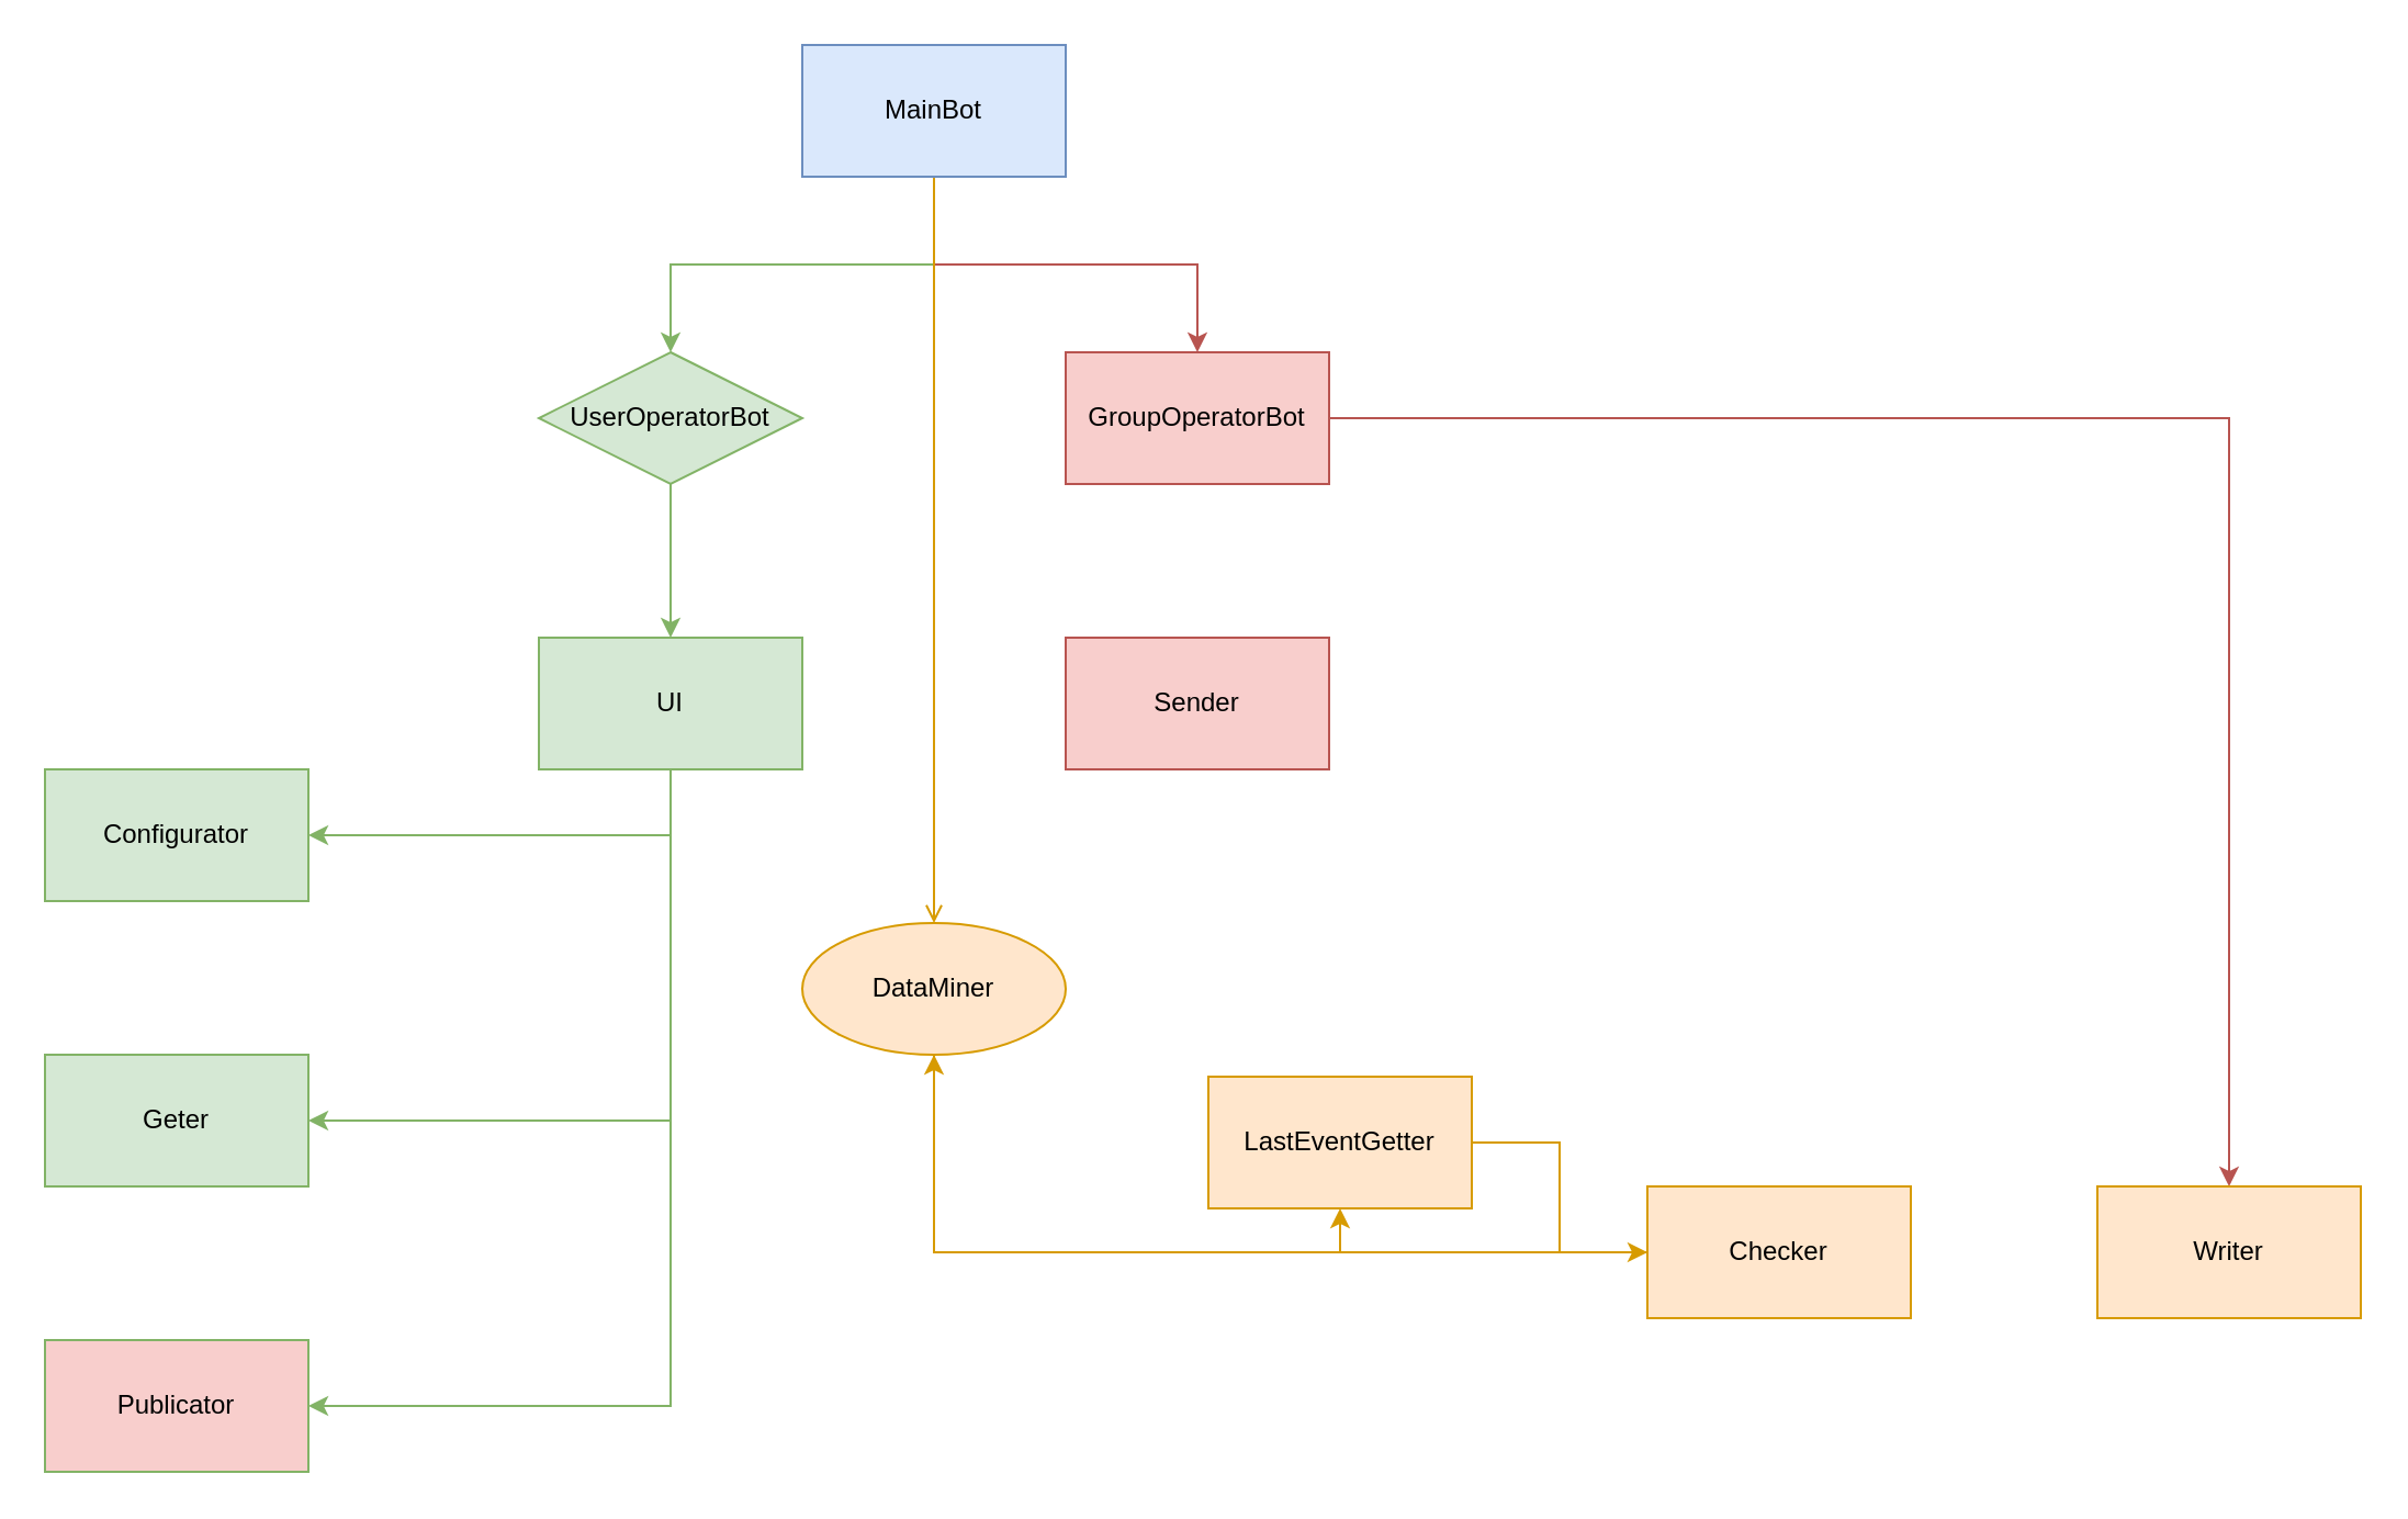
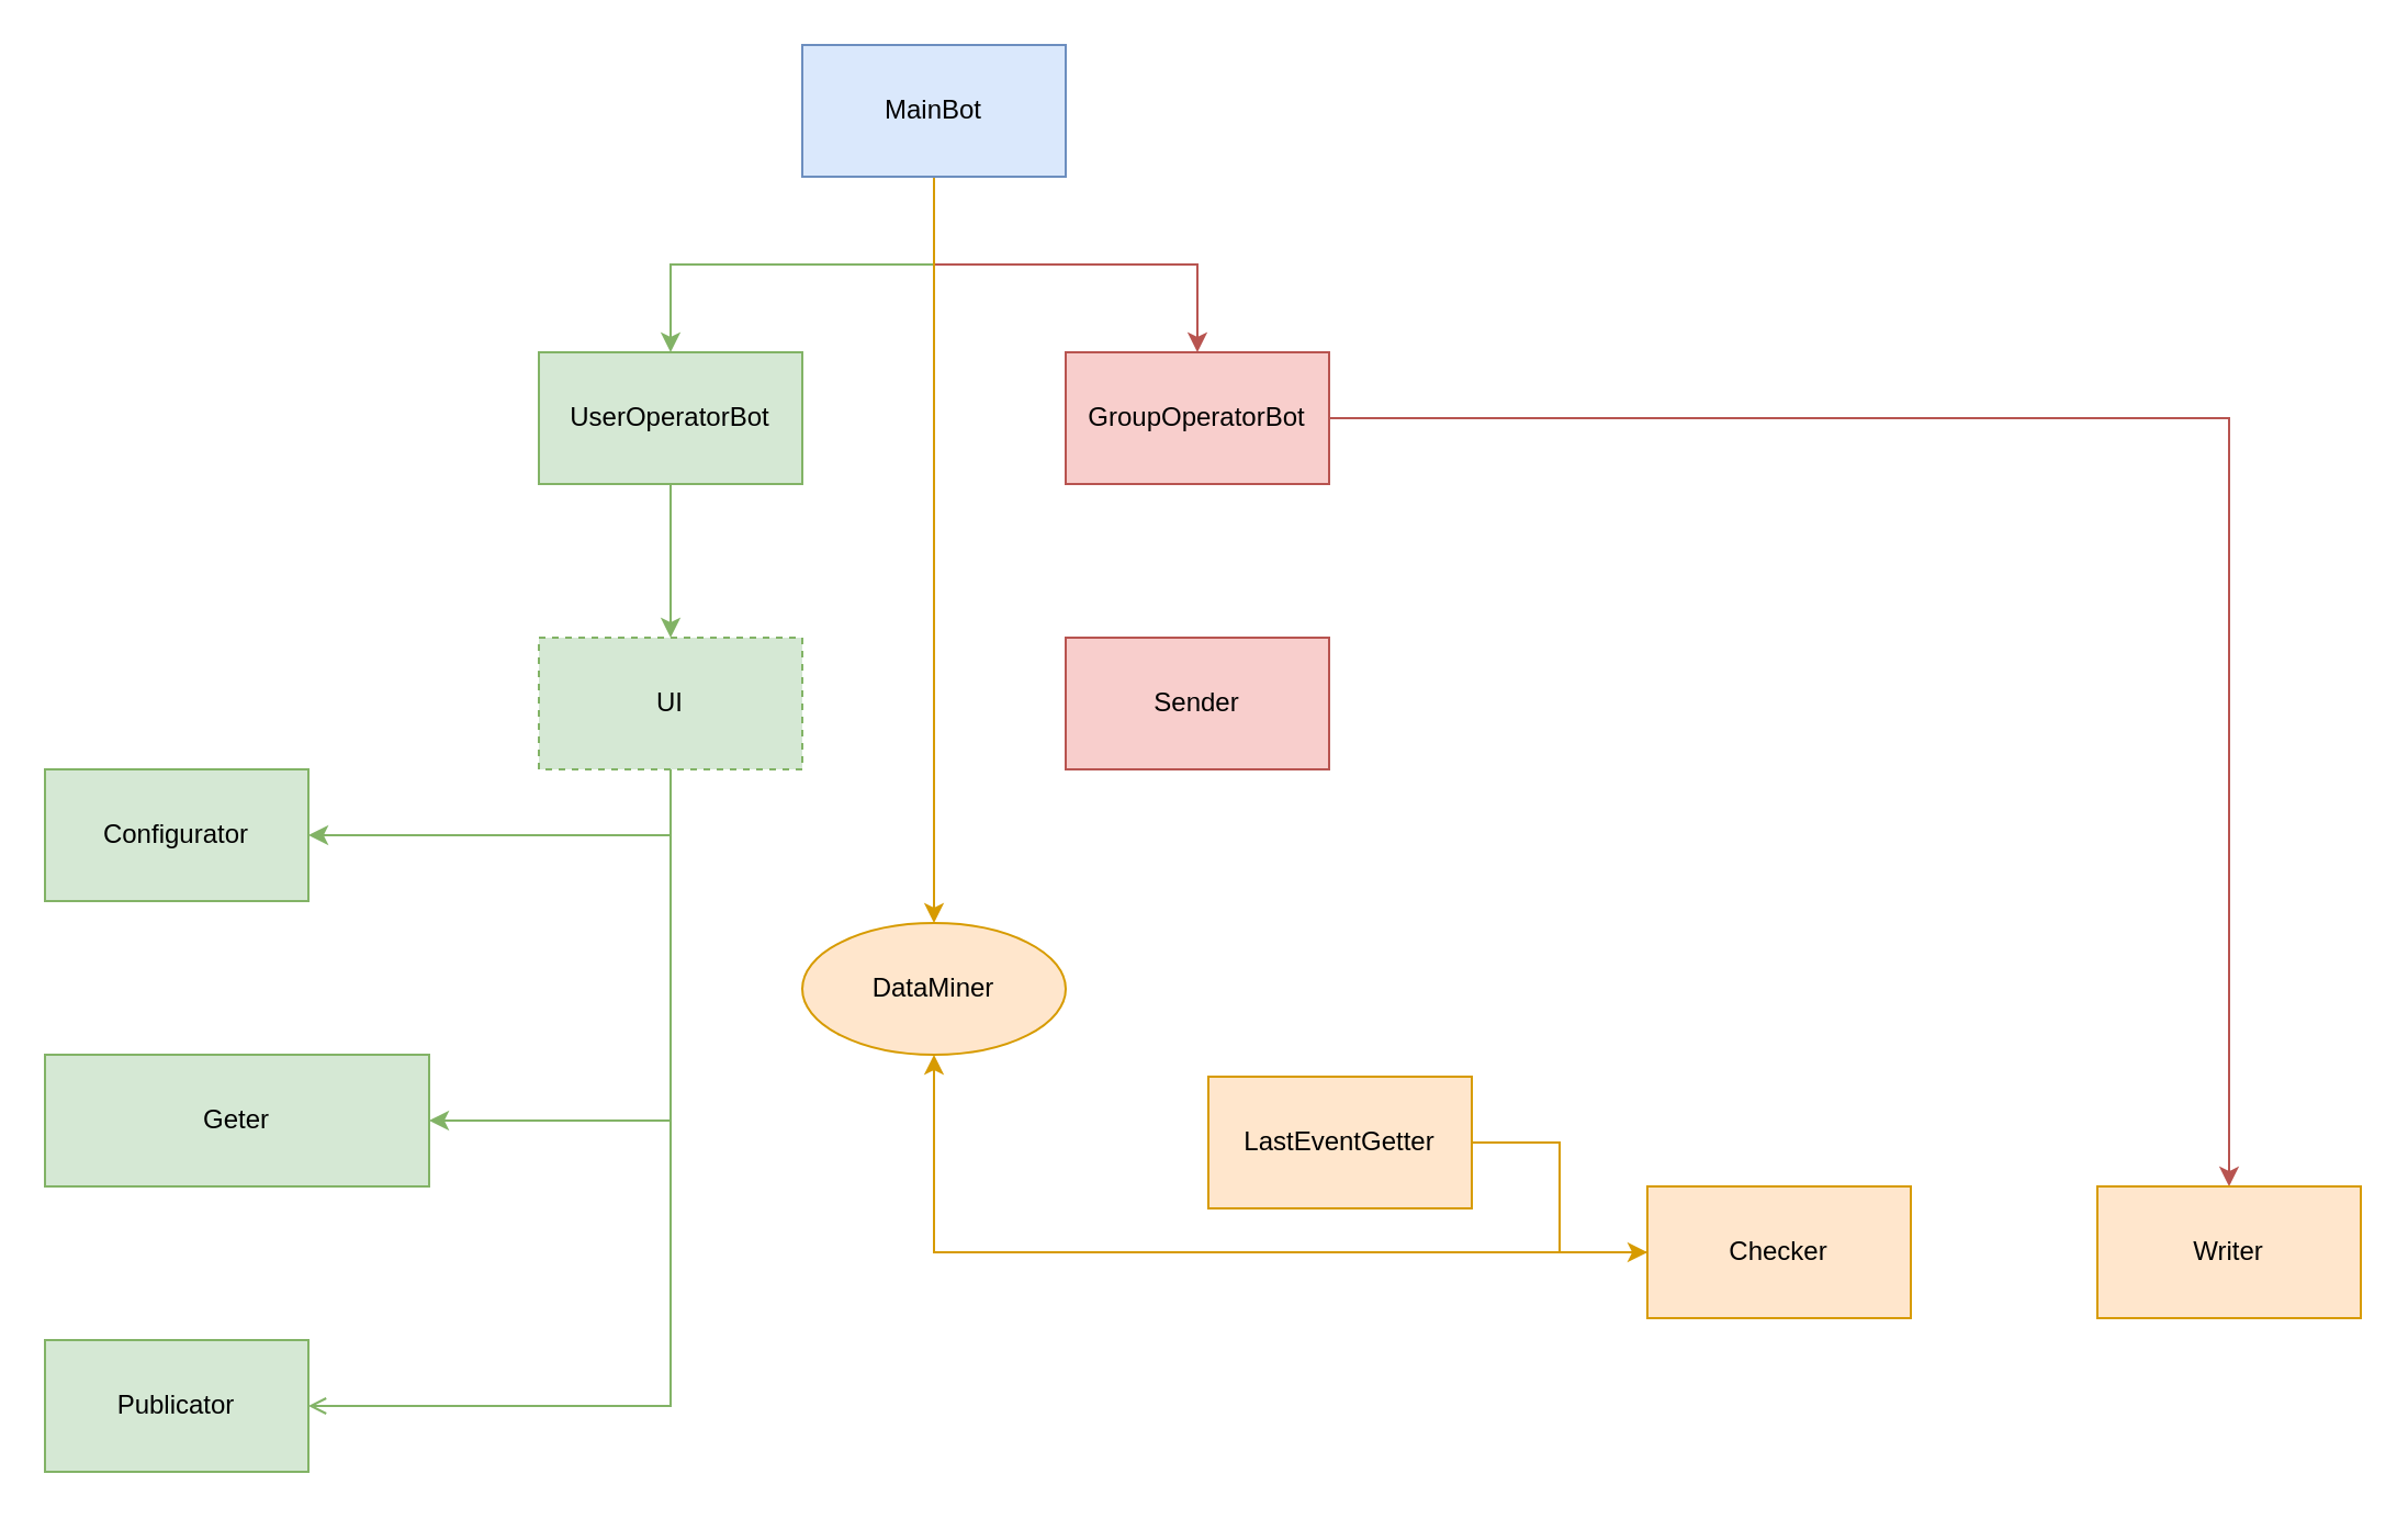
  <mxCell id="0" />
  <mxCell id="1" parent="0" />
  <mxCell id="2" value="" style="edgeStyle=orthogonalEdgeStyle;rounded=0;orthogonalLoop=1;jettySize=auto;html=1;fillColor=#d5e8d4;strokeColor=#82b366;" edge="1" parent="1" source="5" target="7"><mxGeometry relative="1" as="geometry" /></mxCell>
  <mxCell id="3" value="" style="edgeStyle=orthogonalEdgeStyle;rounded=0;orthogonalLoop=1;jettySize=auto;html=1;fillColor=#f8cecc;strokeColor=#b85450;" edge="1" parent="1" source="5" target="14"><mxGeometry relative="1" as="geometry" /></mxCell>
- <mxCell id="4" value="" style="edgeStyle=orthogonalEdgeStyle;rounded=0;orthogonalLoop=1;jettySize=auto;html=1;fillColor=#ffe6cc;strokeColor=#d79b00;endArrow=open;" edge="1" parent="1" source="5" target="19"><mxGeometry relative="1" as="geometry" /></mxCell>
+ <mxCell id="4" value="" style="edgeStyle=orthogonalEdgeStyle;rounded=0;orthogonalLoop=1;jettySize=auto;html=1;fillColor=#ffe6cc;strokeColor=#d79b00;" edge="1" parent="1" source="5" target="19"><mxGeometry relative="1" as="geometry" /></mxCell>
  <mxCell id="5" value="MainBot" style="rounded=0;whiteSpace=wrap;html=1;fillColor=#dae8fc;strokeColor=#6c8ebf;" vertex="1" parent="1"><mxGeometry x="365" y="20" width="120" height="60" as="geometry" /></mxCell>
  <mxCell id="6" value="" style="edgeStyle=orthogonalEdgeStyle;rounded=0;orthogonalLoop=1;jettySize=auto;html=1;fillColor=#d5e8d4;strokeColor=#82b366;" edge="1" parent="1" source="7" target="12"><mxGeometry relative="1" as="geometry" /></mxCell>
- <mxCell id="7" value="UserOperatorBot" style="rhombus;whiteSpace=wrap;html=1;fillColor=#d5e8d4;strokeColor=#82b366;" vertex="1" parent="1"><mxGeometry x="245" y="160" width="120" height="60" as="geometry" /></mxCell>
+ <mxCell id="7" value="UserOperatorBot" style="rounded=0;whiteSpace=wrap;html=1;fillColor=#d5e8d4;strokeColor=#82b366;" vertex="1" parent="1"><mxGeometry x="245" y="160" width="120" height="60" as="geometry" /></mxCell>
  <mxCell id="8" value="&lt;div&gt;Configurator&lt;/div&gt;" style="whiteSpace=wrap;html=1;rounded=0;fillColor=#d5e8d4;strokeColor=#82b366;" vertex="1" parent="1"><mxGeometry x="20" y="350" width="120" height="60" as="geometry" /></mxCell>
  <mxCell id="9" style="edgeStyle=orthogonalEdgeStyle;rounded=0;orthogonalLoop=1;jettySize=auto;html=1;entryX=1;entryY=0.5;entryDx=0;entryDy=0;fillColor=#d5e8d4;strokeColor=#82b366;" edge="1" parent="1" source="12" target="8"><mxGeometry relative="1" as="geometry"><Array as="points"><mxPoint x="305" y="380" /><mxPoint x="150" y="380" /></Array></mxGeometry></mxCell>
  <mxCell id="10" value="" style="edgeStyle=orthogonalEdgeStyle;rounded=0;orthogonalLoop=1;jettySize=auto;html=1;fillColor=#d5e8d4;strokeColor=#82b366;" edge="1" parent="1" source="12" target="15"><mxGeometry relative="1" as="geometry"><Array as="points"><mxPoint x="305" y="510" /></Array></mxGeometry></mxCell>
- <mxCell id="11" value="" style="edgeStyle=orthogonalEdgeStyle;rounded=0;orthogonalLoop=1;jettySize=auto;html=1;fillColor=#d5e8d4;strokeColor=#82b366;" edge="1" parent="1" source="12" target="16"><mxGeometry relative="1" as="geometry"><Array as="points"><mxPoint x="305" y="640" /></Array></mxGeometry></mxCell>
- <mxCell id="12" value="UI" style="whiteSpace=wrap;html=1;rounded=0;fillColor=#d5e8d4;strokeColor=#82b366;" vertex="1" parent="1"><mxGeometry x="245" y="290" width="120" height="60" as="geometry" /></mxCell>
+ <mxCell id="11" value="" style="edgeStyle=orthogonalEdgeStyle;rounded=0;orthogonalLoop=1;jettySize=auto;html=1;fillColor=#d5e8d4;strokeColor=#82b366;endArrow=open;" edge="1" parent="1" source="12" target="16"><mxGeometry relative="1" as="geometry"><Array as="points"><mxPoint x="305" y="640" /></Array></mxGeometry></mxCell>
+ <mxCell id="12" value="UI" style="whiteSpace=wrap;html=1;rounded=0;fillColor=#d5e8d4;strokeColor=#82b366;dashed=1;" vertex="1" parent="1"><mxGeometry x="245" y="290" width="120" height="60" as="geometry" /></mxCell>
  <mxCell id="13" value="" style="edgeStyle=orthogonalEdgeStyle;rounded=0;orthogonalLoop=1;jettySize=auto;html=1;fillColor=#f8cecc;strokeColor=#b85450;" edge="1" parent="1" source="14" target="24"><mxGeometry relative="1" as="geometry" /></mxCell>
  <mxCell id="14" value="GroupOperatorBot" style="whiteSpace=wrap;html=1;rounded=0;fillColor=#f8cecc;strokeColor=#b85450;" vertex="1" parent="1"><mxGeometry x="485" y="160" width="120" height="60" as="geometry" /></mxCell>
- <mxCell id="15" value="Geter" style="whiteSpace=wrap;html=1;rounded=0;fillColor=#d5e8d4;strokeColor=#82b366;" vertex="1" parent="1"><mxGeometry x="20" y="480" width="120" height="60" as="geometry" /></mxCell>
- <mxCell id="16" value="Publicator" style="whiteSpace=wrap;html=1;rounded=0;fillColor=#f8cecc;strokeColor=#82b366;" vertex="1" parent="1"><mxGeometry x="20" y="610" width="120" height="60" as="geometry" /></mxCell>
+ <mxCell id="15" value="Geter" style="whiteSpace=wrap;html=1;rounded=0;fillColor=#d5e8d4;strokeColor=#82b366;" vertex="1" parent="1"><mxGeometry x="20" y="480" width="175" height="60" as="geometry" /></mxCell>
+ <mxCell id="16" value="Publicator" style="whiteSpace=wrap;html=1;rounded=0;fillColor=#d5e8d4;strokeColor=#82b366;" vertex="1" parent="1"><mxGeometry x="20" y="610" width="120" height="60" as="geometry" /></mxCell>
  <mxCell id="17" value="Sender" style="whiteSpace=wrap;html=1;rounded=0;fillColor=#f8cecc;strokeColor=#b85450;" vertex="1" parent="1"><mxGeometry x="485" y="290" width="120" height="60" as="geometry" /></mxCell>
- <mxCell id="18" value="" style="edgeStyle=orthogonalEdgeStyle;rounded=0;orthogonalLoop=1;jettySize=auto;html=1;fillColor=#ffe6cc;strokeColor=#d79b00;" edge="1" parent="1" source="19" target="21"><mxGeometry relative="1" as="geometry"><Array as="points"><mxPoint x="425" y="570" /></Array></mxGeometry></mxCell>
  <mxCell id="19" value="DataMiner" style="ellipse;whiteSpace=wrap;html=1;fillColor=#ffe6cc;strokeColor=#d79b00;" vertex="1" parent="1"><mxGeometry x="365" y="420" width="120" height="60" as="geometry" /></mxCell>
  <mxCell id="20" value="" style="edgeStyle=orthogonalEdgeStyle;rounded=0;orthogonalLoop=1;jettySize=auto;html=1;fillColor=#ffe6cc;strokeColor=#d79b00;" edge="1" parent="1" source="21" target="23"><mxGeometry relative="1" as="geometry" /></mxCell>
  <mxCell id="21" value="LastEventGetter" style="whiteSpace=wrap;html=1;rounded=0;fillColor=#ffe6cc;strokeColor=#d79b00;" vertex="1" parent="1"><mxGeometry x="550" y="490" width="120" height="60" as="geometry" /></mxCell>
  <mxCell id="22" value="" style="edgeStyle=orthogonalEdgeStyle;rounded=0;orthogonalLoop=1;jettySize=auto;html=1;fillColor=#ffe6cc;strokeColor=#d79b00;" edge="1" parent="1" source="23" target="19"><mxGeometry relative="1" as="geometry" /></mxCell>
  <mxCell id="23" value="Checker" style="whiteSpace=wrap;html=1;rounded=0;fillColor=#ffe6cc;strokeColor=#d79b00;" vertex="1" parent="1"><mxGeometry x="750" y="540" width="120" height="60" as="geometry" /></mxCell>
  <mxCell id="24" value="Writer" style="whiteSpace=wrap;html=1;rounded=0;fillColor=#ffe6cc;strokeColor=#d79b00;" vertex="1" parent="1"><mxGeometry x="955" y="540" width="120" height="60" as="geometry" /></mxCell>
